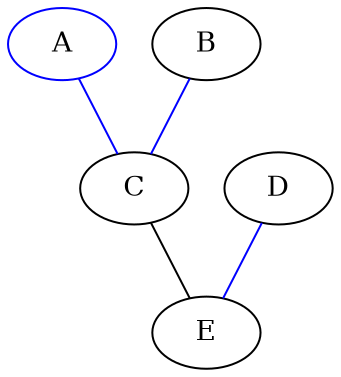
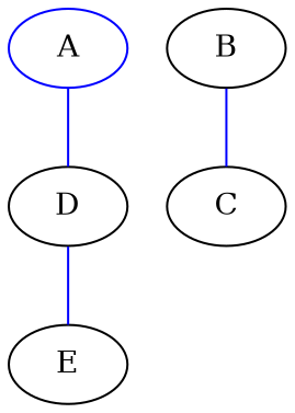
  graph {
    node [color=black]
    edge [color=blue]
    A [color=blue]
    D
    B
    C
    E
-   A -- C
+   A -- D
    D -- E
    B -- C
-   C -- E [color=black]
  }
